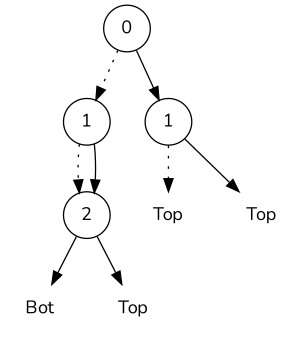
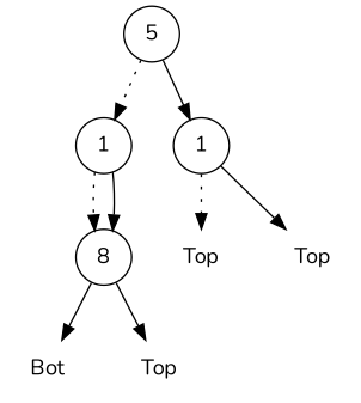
  digraph {
    fontname=Nunito
    node [fontname=Nunito shape=none]
    edge [fontname=Nunito]
    n1 [label=Bot]
    n2 [label=Top]
-   n3 [label=2 shape=circle]
+   n3 [label=8 shape=circle]
    n4 [label=1 shape=circle]
    n5 [label=Top]
    n6 [label=Top]
    n7 [label=1 shape=circle]
-   n8 [label=0 shape=circle]
+   n8 [label=5 shape=circle]
    n3 -> n1 [style=solid]
    n3 -> n2
    n4 -> n3 [style=dotted]
    n4 -> n3
    n7 -> n5 [style=dotted]
    n7 -> n6
    n8 -> n4 [style=dotted]
    n8 -> n7
  }
